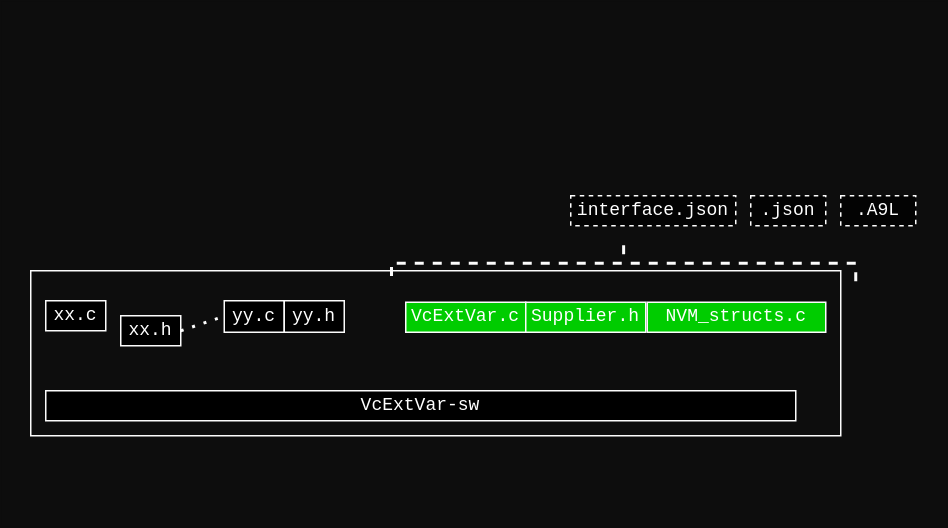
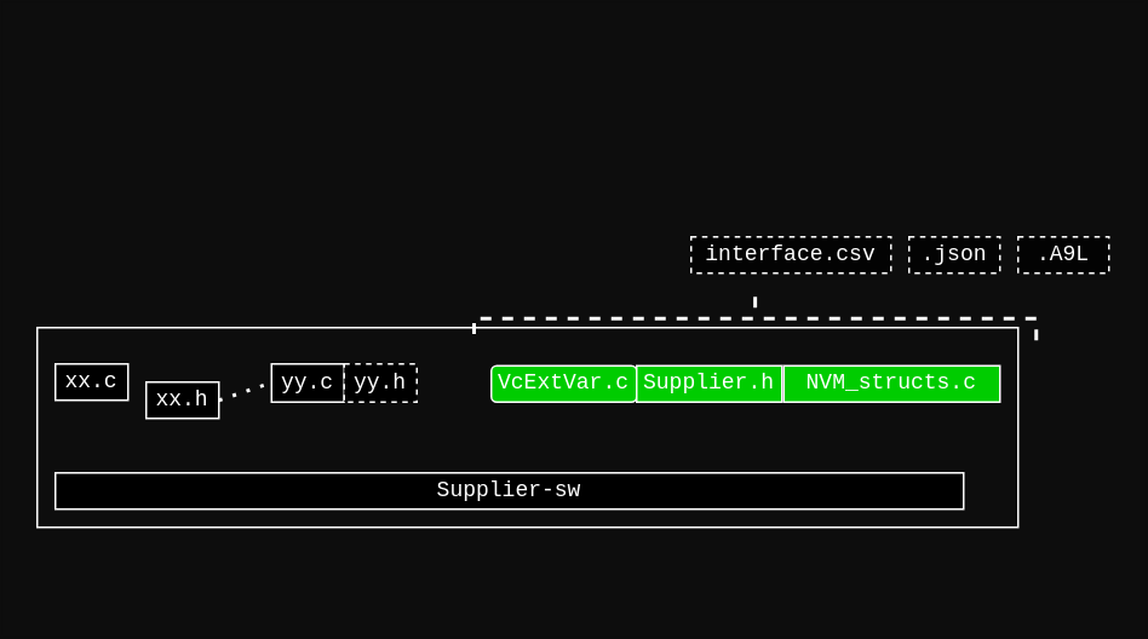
  <mxCell id="0" />
  <mxCell id="1" parent="0" />
  <mxCell id="2" value="xx.c" style="rounded=0;whiteSpace=wrap;html=1;fontFamily=Courier New;strokeColor=#FCFCFC;fontColor=#FFFFFF;fillColor=#000000;" vertex="1" parent="1"><mxGeometry x="30" y="200" width="40" height="20" as="geometry" /></mxCell>
  <mxCell id="3" value="xx.h" style="rounded=0;whiteSpace=wrap;html=1;fontFamily=Courier New;strokeColor=#FCFCFC;fontColor=#FFFFFF;fillColor=#000000;" vertex="1" parent="1"><mxGeometry x="80" y="210" width="40" height="20" as="geometry" /></mxCell>
  <mxCell id="4" value="yy.c" style="rounded=0;whiteSpace=wrap;html=1;fontFamily=Courier New;strokeColor=#FCFCFC;fontColor=#FFFFFF;fillColor=#000000;" vertex="1" parent="1"><mxGeometry x="149" y="200" width="40" height="21" as="geometry" /></mxCell>
- <mxCell id="5" value="yy.h" style="rounded=0;whiteSpace=wrap;html=1;fontFamily=Courier New;strokeColor=#FCFCFC;fontColor=#FFFFFF;fillColor=#000000;" vertex="1" parent="1"><mxGeometry x="189" y="200" width="40" height="21" as="geometry" /></mxCell>
+ <mxCell id="5" value="yy.h" style="rounded=0;whiteSpace=wrap;html=1;fontFamily=Courier New;strokeColor=#FCFCFC;fontColor=#FFFFFF;fillColor=#000000;dashed=1;" vertex="1" parent="1"><mxGeometry x="189" y="200" width="40" height="21" as="geometry" /></mxCell>
  <mxCell id="6" value="" style="endArrow=none;dashed=1;html=1;dashPattern=1 3;strokeWidth=2;rounded=0;fontFamily=Courier New;exitX=1;exitY=0.5;exitDx=0;exitDy=0;strokeColor=#FCFCFC;fontColor=#FFFFFF;" edge="1" parent="1" source="3"><mxGeometry width="50" height="50" relative="1" as="geometry"><mxPoint x="310" y="270" as="sourcePoint" /><mxPoint x="150" y="210" as="targetPoint" /></mxGeometry></mxCell>
- <mxCell id="7" value="VcExtVar.c" style="rounded=0;whiteSpace=wrap;html=1;fontFamily=Courier New;fillColor=#00CC00;strokeColor=#FCFCFC;fontColor=#FFFFFF;" vertex="1" parent="1"><mxGeometry x="270" y="201" width="80" height="20" as="geometry" /></mxCell>
+ <mxCell id="7" value="VcExtVar.c" style="whiteSpace=wrap;html=1;fontFamily=Courier New;fillColor=#00CC00;strokeColor=#FCFCFC;fontColor=#FFFFFF;rounded=1;" vertex="1" parent="1"><mxGeometry x="270" y="201" width="80" height="20" as="geometry" /></mxCell>
  <mxCell id="8" value="" style="rounded=0;whiteSpace=wrap;html=1;fontFamily=Courier New;fillColor=none;strokeColor=#FCFCFC;fontColor=#FFFFFF;" vertex="1" parent="1"><mxGeometry x="20" y="180" width="540" height="110" as="geometry" /></mxCell>
  <mxCell id="9" value="Supplier.h" style="rounded=0;whiteSpace=wrap;html=1;fontFamily=Courier New;fillColor=#00CC00;strokeColor=#FCFCFC;fontColor=#FFFFFF;" vertex="1" parent="1"><mxGeometry x="350" y="201" width="80" height="20" as="geometry" /></mxCell>
  <mxCell id="10" value="NVM_structs.c" style="rounded=0;whiteSpace=wrap;html=1;fontFamily=Courier New;fillColor=#00CC00;strokeColor=#FCFCFC;fontColor=#FFFFFF;" vertex="1" parent="1"><mxGeometry x="431" y="201" width="119" height="20" as="geometry" /></mxCell>
- <mxCell id="11" value="interface.json" style="rounded=0;whiteSpace=wrap;html=1;fontFamily=Courier New;dashed=1;strokeColor=#FCFCFC;fontColor=#FFFFFF;fillColor=#030303;" vertex="1" parent="1"><mxGeometry x="380" y="130" width="110" height="20" as="geometry" /></mxCell>
+ <mxCell id="11" value="interface.csv" style="rounded=0;whiteSpace=wrap;html=1;fontFamily=Courier New;dashed=1;strokeColor=#FCFCFC;fontColor=#FFFFFF;fillColor=#030303;" vertex="1" parent="1"><mxGeometry x="380" y="130" width="110" height="20" as="geometry" /></mxCell>
  <mxCell id="12" value=".json" style="rounded=0;whiteSpace=wrap;html=1;fontFamily=Courier New;dashed=1;strokeColor=#FCFCFC;fontColor=#FFFFFF;fillColor=#030303;" vertex="1" parent="1"><mxGeometry x="500" y="130" width="50" height="20" as="geometry" /></mxCell>
  <mxCell id="13" value=".A9L" style="rounded=0;whiteSpace=wrap;html=1;fontFamily=Courier New;dashed=1;strokeColor=#FCFCFC;fontColor=#FFFFFF;fillColor=#030303;" vertex="1" parent="1"><mxGeometry x="560" y="130" width="50" height="20" as="geometry" /></mxCell>
  <mxCell id="14" value="" style="strokeWidth=2;html=1;shape=mxgraph.flowchart.annotation_2;align=left;labelPosition=right;pointerEvents=1;dashed=1;fontFamily=Courier New;fillColor=none;rotation=90;strokeColor=#FCFCFC;fontColor=#FFFFFF;" vertex="1" parent="1"><mxGeometry x="403.25" y="20.25" width="24" height="309.5" as="geometry" /></mxCell>
- <mxCell id="15" value="VcExtVar-sw" style="rounded=0;whiteSpace=wrap;html=1;fontFamily=Courier New;strokeColor=#FCFCFC;fontColor=#FFFFFF;fillColor=#000000;" vertex="1" parent="1"><mxGeometry x="30" y="260" width="500" height="20" as="geometry" /></mxCell>
+ <mxCell id="15" value="Supplier-sw" style="rounded=0;whiteSpace=wrap;html=1;fontFamily=Courier New;strokeColor=#FCFCFC;fontColor=#FFFFFF;fillColor=#000000;" vertex="1" parent="1"><mxGeometry x="30" y="260" width="500" height="20" as="geometry" /></mxCell>
